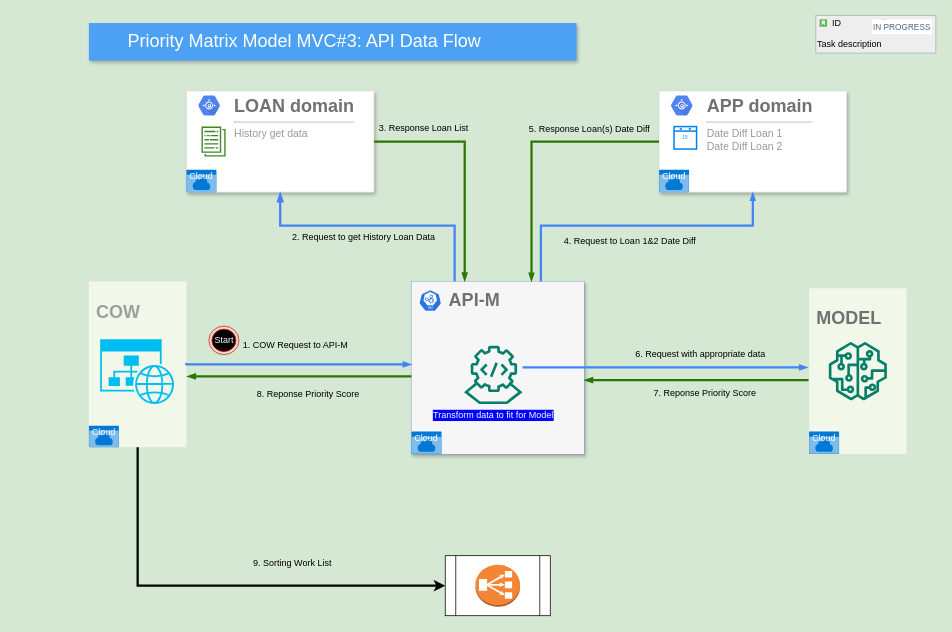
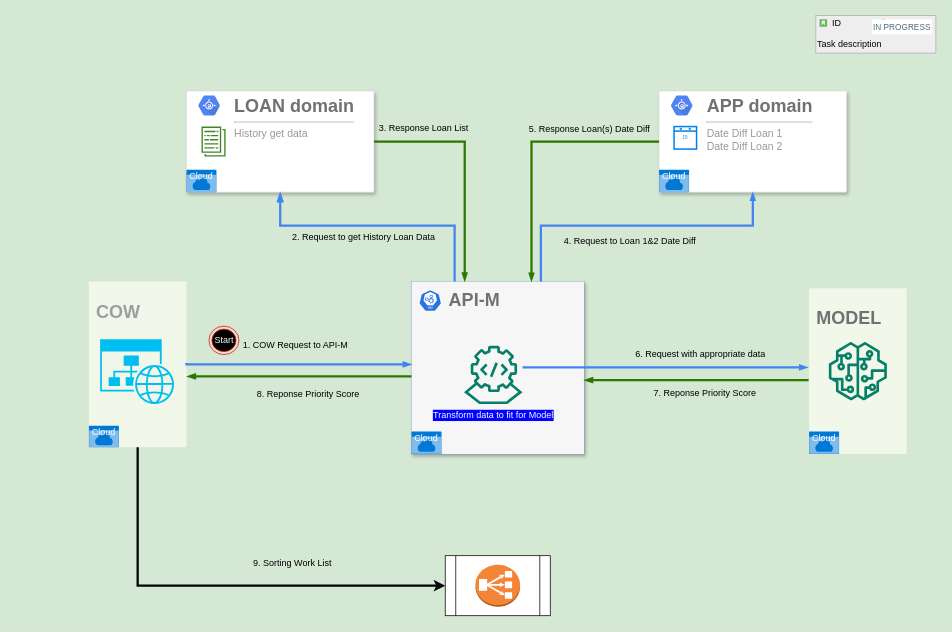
  <mxCell id="0" />
  <mxCell id="1" parent="0" />
- <mxCell id="2" value="&lt;font style=&quot;font-size: 24px;&quot;&gt;Priority Matrix Model MVC#3: API Data Flow&lt;/font&gt;" style="fillColor=#4DA1F5;strokeColor=none;shadow=1;gradientColor=none;fontSize=14;align=left;spacingLeft=50;fontColor=#ffffff;html=1;" parent="1" vertex="1"><mxGeometry x="118" y="30" width="650" height="50" as="geometry" /></mxCell>
  <mxCell id="3" value="" style="strokeColor=#dddddd;fillColor=#ffffff;shadow=1;strokeWidth=1;rounded=1;absoluteArcSize=1;arcSize=2;fontSize=11;fontColor=#9E9E9E;align=center;html=1;container=0;" parent="1" vertex="1"><mxGeometry x="248" y="120.5" width="250" height="135" as="geometry" /></mxCell>
  <mxCell id="4" value="" style="group;shadow=1;" parent="1" vertex="1" connectable="0"><mxGeometry x="118" y="374.5" width="130" height="221" as="geometry" /></mxCell>
  <mxCell id="5" value="" style="group" parent="4" vertex="1" connectable="0"><mxGeometry width="130" height="221" as="geometry" /></mxCell>
  <mxCell id="6" value="&lt;h2&gt;&lt;font style=&quot;font-size: 24px;&quot;&gt;COW&lt;/font&gt;&lt;/h2&gt;" style="rounded=1;absoluteArcSize=1;arcSize=2;html=1;strokeColor=none;gradientColor=none;shadow=0;dashed=0;fontSize=12;fontColor=#9E9E9E;align=left;verticalAlign=top;spacing=10;spacingTop=-4;fillColor=#F1F8E9;" parent="5" vertex="1"><mxGeometry width="130" height="221" as="geometry" /></mxCell>
  <mxCell id="7" value="" style="verticalLabelPosition=bottom;html=1;verticalAlign=top;align=center;strokeColor=none;fillColor=#00BEF2;shape=mxgraph.azure.website_generic;pointerEvents=1;" parent="5" vertex="1"><mxGeometry x="15" y="76.87" width="100" height="86.478" as="geometry" /></mxCell>
  <mxCell id="8" value="Cloud" style="html=1;whiteSpace=wrap;strokeColor=none;fillColor=#0079D6;labelPosition=center;verticalLabelPosition=middle;verticalAlign=top;align=center;fontSize=12;outlineConnect=0;spacingTop=-6;fontColor=#FFFFFF;sketch=0;shape=mxgraph.sitemap.cloud;" parent="5" vertex="1"><mxGeometry y="192.17" width="40" height="28.826" as="geometry" /></mxCell>
  <mxCell id="9" value="" style="group;shadow=1;" parent="1" vertex="1" connectable="0"><mxGeometry x="1078" y="383.5" width="130" height="221" as="geometry" /></mxCell>
  <mxCell id="10" value="&lt;h2&gt;&lt;b style=&quot;color: rgb(113, 113, 113);&quot;&gt;&lt;font style=&quot;font-size: 24px;&quot;&gt;MODEL&lt;/font&gt;&lt;/b&gt;&lt;br&gt;&lt;/h2&gt;" style="rounded=1;absoluteArcSize=1;arcSize=2;html=1;strokeColor=none;gradientColor=none;shadow=0;dashed=0;fontSize=12;fontColor=#9E9E9E;align=left;verticalAlign=top;spacing=10;spacingTop=-4;fillColor=#F1F8E9;" parent="9" vertex="1"><mxGeometry width="130" height="221" as="geometry" /></mxCell>
  <mxCell id="11" value="" style="sketch=0;outlineConnect=0;fontColor=#232F3E;gradientColor=none;fillColor=#067F68;strokeColor=none;dashed=0;verticalLabelPosition=bottom;verticalAlign=top;align=center;html=1;fontSize=12;fontStyle=0;aspect=fixed;pointerEvents=1;shape=mxgraph.aws4.sagemaker_model;" parent="9" vertex="1"><mxGeometry x="26" y="71.5" width="78" height="78" as="geometry" /></mxCell>
  <mxCell id="12" value="Cloud" style="html=1;whiteSpace=wrap;strokeColor=none;fillColor=#0079D6;labelPosition=center;verticalLabelPosition=middle;verticalAlign=top;align=center;fontSize=12;outlineConnect=0;spacingTop=-6;fontColor=#FFFFFF;sketch=0;shape=mxgraph.sitemap.cloud;" parent="9" vertex="1"><mxGeometry y="191" width="40" height="30" as="geometry" /></mxCell>
  <mxCell id="13" value="" style="group;labelBackgroundColor=none;fillColor=#dae8fc;strokeColor=#6c8ebf;shadow=1;rounded=0;" parent="1" vertex="1" connectable="0"><mxGeometry x="548" y="374.5" width="230" height="230" as="geometry" /></mxCell>
  <mxCell id="14" value="&lt;b&gt;&lt;font style=&quot;font-size: 24px;&quot;&gt;API-M&lt;/font&gt;&lt;/b&gt;" style="fillColor=#F6F6F6;strokeColor=none;shadow=0;gradientColor=none;fontSize=14;align=left;spacing=10;fontColor=#717171;9E9E9E;verticalAlign=top;spacingTop=-4;fontStyle=0;spacingLeft=40;html=1;" parent="13" vertex="1"><mxGeometry width="230" height="230" as="geometry" /></mxCell>
  <mxCell id="15" value="" style="sketch=0;html=1;dashed=0;whitespace=wrap;fillColor=#2875E2;strokeColor=#ffffff;points=[[0.005,0.63,0],[0.1,0.2,0],[0.9,0.2,0],[0.5,0,0],[0.995,0.63,0],[0.72,0.99,0],[0.5,1,0],[0.28,0.99,0]];verticalLabelPosition=bottom;align=center;verticalAlign=top;shape=mxgraph.kubernetes.icon;prIcon=api" parent="13" vertex="1"><mxGeometry x="10" y="5.5" width="30" height="40" as="geometry" /></mxCell>
  <mxCell id="16" value="Cloud" style="html=1;whiteSpace=wrap;strokeColor=none;fillColor=#0079D6;labelPosition=center;verticalLabelPosition=middle;verticalAlign=top;align=center;fontSize=12;outlineConnect=0;spacingTop=-6;fontColor=#FFFFFF;sketch=0;shape=mxgraph.sitemap.cloud;" parent="13" vertex="1"><mxGeometry y="200" width="40" height="30" as="geometry" /></mxCell>
  <mxCell id="17" value="" style="sketch=0;outlineConnect=0;fontColor=#232F3E;gradientColor=none;fillColor=#067F68;strokeColor=none;dashed=0;verticalLabelPosition=bottom;verticalAlign=top;align=center;html=1;fontSize=12;fontStyle=0;aspect=fixed;shape=mxgraph.aws4.mainframe_modernization_compiler;" parent="13" vertex="1"><mxGeometry x="70" y="85.5" width="78" height="78" as="geometry" /></mxCell>
  <mxCell id="18" value="&lt;span style=&quot;&quot;&gt;Transform data to fit for Model&lt;/span&gt;" style="text;html=1;strokeColor=none;fillColor=none;align=center;verticalAlign=middle;whiteSpace=wrap;rounded=0;fontColor=#FFFFFF;labelBackgroundColor=#0000FF;" parent="13" vertex="1"><mxGeometry x="16.5" y="163.5" width="185" height="30" as="geometry" /></mxCell>
  <mxCell id="19" style="edgeStyle=elbowEdgeStyle;rounded=0;elbow=vertical;html=1;labelBackgroundColor=none;startFill=1;endArrow=blockThin;endFill=1;jettySize=auto;orthogonalLoop=1;strokeColor=#4284F3;strokeWidth=3;fontSize=12;fontColor=#000000;align=left;dashed=0;exitX=0.25;exitY=0;exitDx=0;exitDy=0;entryX=0.5;entryY=1;entryDx=0;entryDy=0;" parent="1" source="14" target="3" edge="1"><mxGeometry relative="1" as="geometry"><mxPoint x="258" y="440" as="sourcePoint" /><mxPoint x="558" y="442" as="targetPoint" /><Array as="points"><mxPoint x="518" y="300" /><mxPoint x="563" y="380" /><mxPoint x="403" y="392" /><mxPoint x="393" y="432" /><mxPoint x="393" y="382" /></Array></mxGeometry></mxCell>
  <mxCell id="20" value="&lt;font style=&quot;font-size: 12px;&quot;&gt;2. Request to get History Loan Data&lt;/font&gt;" style="edgeLabel;html=1;align=center;verticalAlign=middle;resizable=0;points=[];fontSize=12;labelBackgroundColor=none;" parent="19" vertex="1" connectable="0"><mxGeometry x="-0.034" y="-2" relative="1" as="geometry"><mxPoint x="-27" y="17" as="offset" /></mxGeometry></mxCell>
  <mxCell id="21" value="" style="sketch=0;outlineConnect=0;fontColor=#232F3E;gradientColor=none;fillColor=#3F8624;strokeColor=none;dashed=0;verticalLabelPosition=bottom;verticalAlign=top;align=center;html=1;fontSize=12;fontStyle=0;aspect=fixed;pointerEvents=1;shape=mxgraph.aws4.data_set;" parent="1" vertex="1"><mxGeometry x="268" y="168" width="32.31" height="40" as="geometry" /></mxCell>
  <mxCell id="22" value="&lt;b style=&quot;color: rgb(113, 113, 113); font-size: 14px;&quot;&gt;&lt;font style=&quot;font-size: 24px;&quot;&gt;LOAN domain&lt;/font&gt;&lt;/b&gt;&lt;br&gt;&lt;hr&gt;&lt;font style=&quot;font-size: 14px;&quot;&gt;History get data&lt;/font&gt;" style="dashed=0;connectable=1;html=1;fillColor=#5184F3;strokeColor=none;shape=mxgraph.gcp2.hexIcon;prIcon=app_engine;part=1;labelPosition=right;verticalLabelPosition=middle;align=left;verticalAlign=top;spacingLeft=5;fontColor=#999999;fontSize=12;spacingTop=-8;movable=1;resizable=1;rotatable=1;deletable=1;editable=1;locked=0;" parent="1" vertex="1"><mxGeometry x="256.31" y="120.5" width="44" height="39" as="geometry"><mxPoint x="5" y="7" as="offset" /></mxGeometry></mxCell>
  <mxCell id="23" value="Cloud" style="html=1;whiteSpace=wrap;strokeColor=none;fillColor=#0079D6;labelPosition=center;verticalLabelPosition=middle;verticalAlign=top;align=center;fontSize=12;outlineConnect=0;spacingTop=-6;fontColor=#FFFFFF;sketch=0;shape=mxgraph.sitemap.cloud;" parent="1" vertex="1"><mxGeometry x="248" y="225.5" width="40" height="30" as="geometry" /></mxCell>
  <mxCell id="24" value="" style="strokeColor=#dddddd;fillColor=#ffffff;shadow=1;strokeWidth=1;rounded=1;absoluteArcSize=1;arcSize=2;fontSize=11;fontColor=#9E9E9E;align=center;html=1;container=0;" parent="1" vertex="1"><mxGeometry x="878" y="120.5" width="250" height="135" as="geometry" /></mxCell>
  <mxCell id="25" value="&lt;b style=&quot;color: rgb(113, 113, 113); font-size: 14px;&quot;&gt;&lt;font style=&quot;font-size: 24px;&quot;&gt;APP domain&lt;/font&gt;&lt;/b&gt;&lt;br&gt;&lt;hr&gt;&lt;font style=&quot;font-size: 14px;&quot;&gt;Date Diff Loan 1&lt;br&gt;Date Diff Loan 2&lt;br&gt;&lt;/font&gt;" style="dashed=0;connectable=1;html=1;fillColor=#5184F3;strokeColor=none;shape=mxgraph.gcp2.hexIcon;prIcon=app_engine;part=1;labelPosition=right;verticalLabelPosition=middle;align=left;verticalAlign=top;spacingLeft=5;fontColor=#999999;fontSize=12;spacingTop=-8;movable=1;resizable=1;rotatable=1;deletable=1;editable=1;locked=0;" parent="1" vertex="1"><mxGeometry x="886.31" y="120.5" width="44" height="39" as="geometry"><mxPoint x="5" y="7" as="offset" /></mxGeometry></mxCell>
  <mxCell id="26" value="Cloud" style="html=1;whiteSpace=wrap;strokeColor=none;fillColor=#0079D6;labelPosition=center;verticalLabelPosition=middle;verticalAlign=top;align=center;fontSize=12;outlineConnect=0;spacingTop=-6;fontColor=#FFFFFF;sketch=0;shape=mxgraph.sitemap.cloud;" parent="1" vertex="1"><mxGeometry x="878" y="225.5" width="40" height="30" as="geometry" /></mxCell>
  <mxCell id="27" value="" style="html=1;verticalLabelPosition=bottom;align=center;labelBackgroundColor=#ffffff;verticalAlign=top;strokeWidth=2;strokeColor=#0080F0;shadow=0;dashed=0;shape=mxgraph.ios7.icons.calendar;" parent="1" vertex="1"><mxGeometry x="898" y="168" width="30" height="30" as="geometry" /></mxCell>
  <mxCell id="28" style="edgeStyle=elbowEdgeStyle;rounded=0;elbow=vertical;html=1;labelBackgroundColor=none;startFill=1;startSize=4;endArrow=blockThin;endFill=1;endSize=4;jettySize=auto;orthogonalLoop=1;strokeColor=#4284F3;strokeWidth=3;fontSize=12;fontColor=#000000;align=left;dashed=0;entryX=0.5;entryY=1;entryDx=0;entryDy=0;exitX=0.75;exitY=0;exitDx=0;exitDy=0;" parent="1" source="14" target="24" edge="1"><mxGeometry relative="1" as="geometry"><mxPoint x="721" y="380" as="sourcePoint" /><mxPoint x="818" y="150" as="targetPoint" /><Array as="points"><mxPoint x="858" y="300" /><mxPoint x="573" y="390" /><mxPoint x="413" y="402" /><mxPoint x="403" y="442" /><mxPoint x="403" y="392" /></Array></mxGeometry></mxCell>
  <mxCell id="29" value="&lt;font style=&quot;font-size: 12px;&quot;&gt;4. Request to Loan 1&amp;amp;2 Date Diff&lt;/font&gt;" style="edgeLabel;html=1;align=center;verticalAlign=middle;resizable=0;points=[];fontSize=12;labelBackgroundColor=none;" parent="28" vertex="1" connectable="0"><mxGeometry x="-0.034" y="-2" relative="1" as="geometry"><mxPoint x="-2" y="18" as="offset" /></mxGeometry></mxCell>
  <mxCell id="30" style="edgeStyle=elbowEdgeStyle;rounded=0;elbow=vertical;html=1;labelBackgroundColor=none;startFill=1;startSize=4;endArrow=blockThin;endFill=1;endSize=4;jettySize=auto;orthogonalLoop=1;strokeColor=#2D7600;strokeWidth=3;fontSize=12;fontColor=#000000;align=left;dashed=0;entryX=0.626;entryY=-0.001;entryDx=0;entryDy=0;fillColor=#60a917;entryPerimeter=0;exitX=0;exitY=0.5;exitDx=0;exitDy=0;" parent="1" source="24" edge="1"><mxGeometry relative="1" as="geometry"><mxPoint x="894" y="188" as="sourcePoint" /><mxPoint x="707.98" y="374.27" as="targetPoint" /><Array as="points"><mxPoint x="784" y="188" /><mxPoint x="599" y="400" /><mxPoint x="439" y="412" /><mxPoint x="429" y="452" /><mxPoint x="429" y="402" /></Array></mxGeometry></mxCell>
  <mxCell id="31" value="&lt;font style=&quot;font-size: 12px;&quot;&gt;5. Response Loan(s) Date Diff&lt;/font&gt;" style="edgeLabel;html=1;align=center;verticalAlign=middle;resizable=0;points=[];fontSize=12;labelBackgroundColor=none;" parent="30" vertex="1" connectable="0"><mxGeometry x="-0.034" y="-2" relative="1" as="geometry"><mxPoint x="79" y="-18" as="offset" /></mxGeometry></mxCell>
  <mxCell id="32" style="edgeStyle=elbowEdgeStyle;rounded=0;elbow=vertical;html=1;labelBackgroundColor=none;startFill=1;startSize=4;endArrow=blockThin;endFill=1;endSize=4;jettySize=auto;orthogonalLoop=1;strokeColor=#4284F3;strokeWidth=3;fontSize=12;fontColor=#000000;align=left;dashed=0;exitX=1;exitY=0.25;exitDx=0;exitDy=0;entryX=0;entryY=0.259;entryDx=0;entryDy=0;entryPerimeter=0;" parent="1" edge="1"><mxGeometry relative="1" as="geometry"><mxPoint x="248" y="483" as="sourcePoint" /><mxPoint x="548" y="485.07" as="targetPoint" /><Array as="points"><mxPoint x="293" y="485" /><mxPoint x="553" y="423" /><mxPoint x="393" y="435" /><mxPoint x="383" y="475" /><mxPoint x="383" y="425" /></Array></mxGeometry></mxCell>
  <mxCell id="33" value="&lt;font style=&quot;font-size: 12px;&quot;&gt;1. COW Request to API-M&lt;/font&gt;" style="edgeLabel;html=1;align=center;verticalAlign=middle;resizable=0;points=[];fontSize=12;labelBackgroundColor=none;" parent="32" vertex="1" connectable="0"><mxGeometry x="-0.034" y="-2" relative="1" as="geometry"><mxPoint y="-29" as="offset" /></mxGeometry></mxCell>
  <mxCell id="34" style="edgeStyle=elbowEdgeStyle;rounded=0;elbow=vertical;html=1;labelBackgroundColor=none;startFill=1;startSize=4;endArrow=blockThin;endFill=1;endSize=4;jettySize=auto;orthogonalLoop=1;strokeColor=#2D7600;strokeWidth=3;fontSize=12;fontColor=#000000;align=left;dashed=0;entryX=0.452;entryY=-0.002;entryDx=0;entryDy=0;fillColor=#60a917;entryPerimeter=0;" parent="1" edge="1"><mxGeometry relative="1" as="geometry"><mxPoint x="498" y="188" as="sourcePoint" /><mxPoint x="618.96" y="374.04" as="targetPoint" /><Array as="points"><mxPoint x="545" y="188" /><mxPoint x="535" y="150" /><mxPoint x="540" y="370" /><mxPoint x="380" y="382" /><mxPoint x="370" y="422" /><mxPoint x="370" y="372" /></Array></mxGeometry></mxCell>
  <mxCell id="35" value="&lt;font style=&quot;font-size: 12px;&quot;&gt;3. Response Loan List&lt;/font&gt;" style="edgeLabel;html=1;align=center;verticalAlign=middle;resizable=0;points=[];fontSize=12;labelBackgroundColor=none;" parent="34" vertex="1" connectable="0"><mxGeometry x="-0.034" y="-2" relative="1" as="geometry"><mxPoint x="-53" y="-45" as="offset" /></mxGeometry></mxCell>
  <mxCell id="36" style="edgeStyle=elbowEdgeStyle;rounded=0;elbow=vertical;html=1;labelBackgroundColor=none;startFill=1;startSize=4;endArrow=blockThin;endFill=1;endSize=4;jettySize=auto;orthogonalLoop=1;strokeColor=#4284F3;strokeWidth=3;fontSize=12;fontColor=#000000;align=left;dashed=0;entryX=-0.013;entryY=0.254;entryDx=0;entryDy=0;entryPerimeter=0;" parent="1" source="17" edge="1"><mxGeometry relative="1" as="geometry"><mxPoint x="657" y="517.14" as="sourcePoint" /><mxPoint x="1076.31" y="488.634" as="targetPoint" /><Array as="points"><mxPoint x="868" y="489" /><mxPoint x="583" y="449" /><mxPoint x="423" y="461" /><mxPoint x="413" y="501" /><mxPoint x="413" y="451" /></Array></mxGeometry></mxCell>
  <mxCell id="37" value="&lt;font style=&quot;font-size: 12px;&quot;&gt;6. Request with appropriate data&lt;/font&gt;" style="edgeLabel;html=1;align=center;verticalAlign=middle;resizable=0;points=[];fontSize=12;labelBackgroundColor=none;" parent="36" vertex="1" connectable="0"><mxGeometry x="-0.034" y="-2" relative="1" as="geometry"><mxPoint x="52" y="-21" as="offset" /></mxGeometry></mxCell>
  <mxCell id="38" style="edgeStyle=elbowEdgeStyle;rounded=0;elbow=vertical;html=1;labelBackgroundColor=none;startFill=1;startSize=4;endArrow=blockThin;endFill=1;endSize=4;jettySize=auto;orthogonalLoop=1;strokeColor=#2D7600;strokeWidth=3;fontSize=12;fontColor=#000000;align=left;dashed=0;entryX=1.002;entryY=0.703;entryDx=0;entryDy=0;fillColor=#60a917;entryPerimeter=0;exitX=-0.005;exitY=0.69;exitDx=0;exitDy=0;exitPerimeter=0;" parent="1" edge="1"><mxGeometry relative="1" as="geometry"><mxPoint x="1077.35" y="505.99" as="sourcePoint" /><mxPoint x="778.46" y="506.19" as="targetPoint" /><Array as="points"><mxPoint x="918" y="506" /><mxPoint x="719" y="712" /><mxPoint x="559" y="724" /><mxPoint x="549" y="764" /><mxPoint x="549" y="714" /></Array></mxGeometry></mxCell>
  <mxCell id="39" value="&lt;font style=&quot;font-size: 12px;&quot;&gt;7. Reponse Priority Score&lt;/font&gt;" style="edgeLabel;html=1;align=center;verticalAlign=middle;resizable=0;points=[];fontSize=12;labelBackgroundColor=none;" parent="38" vertex="1" connectable="0"><mxGeometry x="-0.034" y="-2" relative="1" as="geometry"><mxPoint x="5" y="19" as="offset" /></mxGeometry></mxCell>
  <mxCell id="40" style="edgeStyle=elbowEdgeStyle;rounded=0;elbow=vertical;html=1;labelBackgroundColor=none;startFill=1;startSize=4;endArrow=blockThin;endFill=1;endSize=4;jettySize=auto;orthogonalLoop=1;strokeColor=#2D7600;strokeWidth=3;fontSize=12;fontColor=#000000;align=left;dashed=0;entryX=1.002;entryY=0.703;entryDx=0;entryDy=0;fillColor=#60a917;entryPerimeter=0;exitX=-0.005;exitY=0.69;exitDx=0;exitDy=0;exitPerimeter=0;" parent="1" edge="1"><mxGeometry relative="1" as="geometry"><mxPoint x="548" y="501" as="sourcePoint" /><mxPoint x="249" y="501" as="targetPoint" /><Array as="points"><mxPoint x="389" y="501" /><mxPoint x="190" y="707" /><mxPoint x="30" y="719" /><mxPoint x="20" y="759" /><mxPoint x="20" y="709" /></Array></mxGeometry></mxCell>
  <mxCell id="41" value="&lt;font style=&quot;font-size: 12px;&quot;&gt;8. Reponse Priority Score&lt;/font&gt;" style="edgeLabel;html=1;align=center;verticalAlign=middle;resizable=0;points=[];fontSize=12;labelBackgroundColor=none;" parent="40" vertex="1" connectable="0"><mxGeometry x="-0.034" y="-2" relative="1" as="geometry"><mxPoint x="5" y="25" as="offset" /></mxGeometry></mxCell>
  <mxCell id="42" value="" style="shape=process;whiteSpace=wrap;html=1;backgroundOutline=1;" parent="1" vertex="1"><mxGeometry x="593" y="740" width="140" height="80" as="geometry" /></mxCell>
  <mxCell id="43" value="9. Sorting Work List" style="edgeStyle=orthogonalEdgeStyle;rounded=0;orthogonalLoop=1;jettySize=auto;html=1;fontSize=12;strokeWidth=3;labelBackgroundColor=none;" parent="1" source="6" target="42" edge="1"><mxGeometry x="0.31" y="30" relative="1" as="geometry"><Array as="points"><mxPoint x="183" y="780" /></Array><mxPoint x="1" as="offset" /></mxGeometry></mxCell>
  <mxCell id="44" value="" style="outlineConnect=0;dashed=0;verticalLabelPosition=bottom;verticalAlign=top;align=center;html=1;shape=mxgraph.aws3.classic_load_balancer;fillColor=#F58536;gradientColor=none;" parent="1" vertex="1"><mxGeometry x="633.25" y="752" width="59.5" height="56" as="geometry" /></mxCell>
  <mxCell id="45" value="Start" style="ellipse;html=1;shape=endState;fillColor=#000000;strokeColor=#ff0000;fontColor=#FFFFFF;" parent="1" vertex="1"><mxGeometry x="278" y="434" width="40" height="38" as="geometry" /></mxCell>
  <mxCell id="46" value="Task description" style="html=1;shadow=0;dashed=0;shape=mxgraph.atlassian.issue;issueType=story;issuePriority=blocker;issueStatus=inProgress;verticalAlign=top;align=left;whiteSpace=wrap;overflow=hidden;spacingTop=25;strokeColor=#A8ADB0;fillColor=#EEEEEE;fontSize=12;backgroundOutline=1;sketch=0;" parent="1" vertex="1"><mxGeometry x="1087" width="160" height="50" as="geometry" y="20" /></mxCell>
  <mxCell id="47" value="ID" style="strokeColor=none;fillColor=none;part=1;resizable=0;align=left;autosize=1;points=[];deletable=0;connectable=0;" parent="46" vertex="1"><mxGeometry width="60" height="20" relative="1" as="geometry"><mxPoint x="20" as="offset" /></mxGeometry></mxCell>
